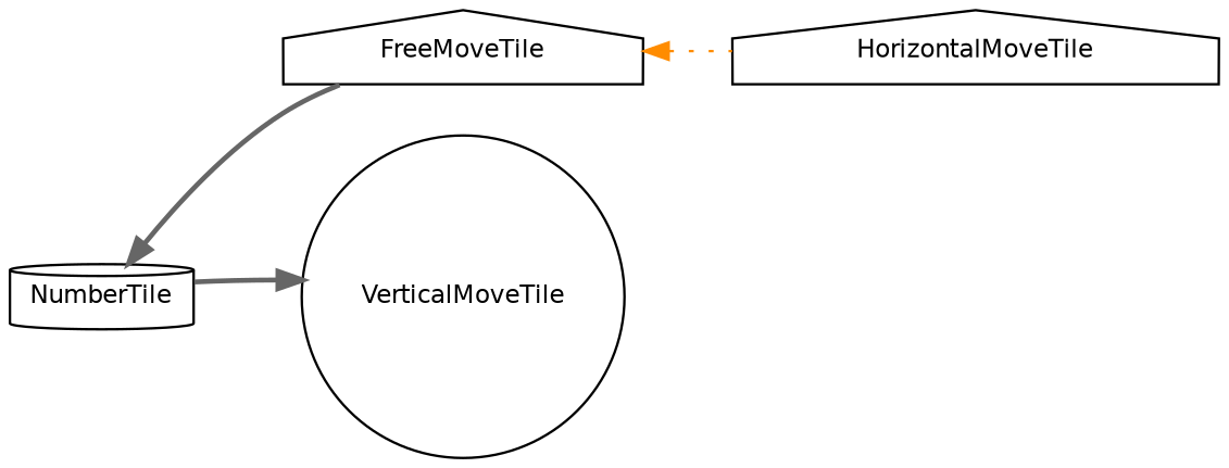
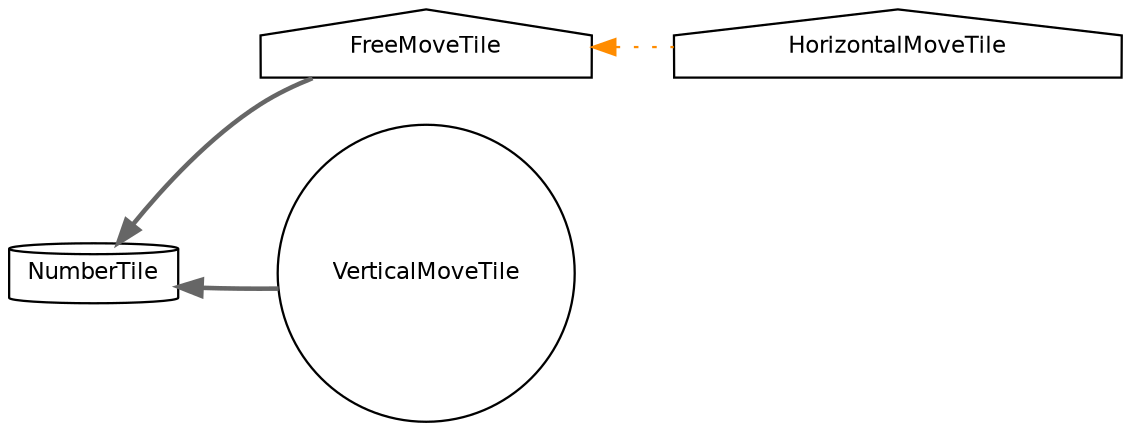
  digraph {
    rankdir=LR
    node [color=black fillcolor=white fontname=Helvetica fontsize=10 shape=house style=filled]
    edge [color=gray40 dir=back fontname=Helvetica fontsize=10 labelfontname=Helvetica labelfontsize=10 style=bold]
    n1 [height=0.2 label=NumberTile shape=cylinder width=0.4]
    n2 [height=0.2 label=FreeMoveTile width=0.4]
    n3 [height=0.2 label=VerticalMoveTile shape=circle width=0.4]
    n4 [height=0.2 label=HorizontalMoveTile width=0.4]
    n1 -> n2
-   n3 -> n1
+   n1 -> n3
    n2 -> n4 [color=darkorange style=dotted]
  }
